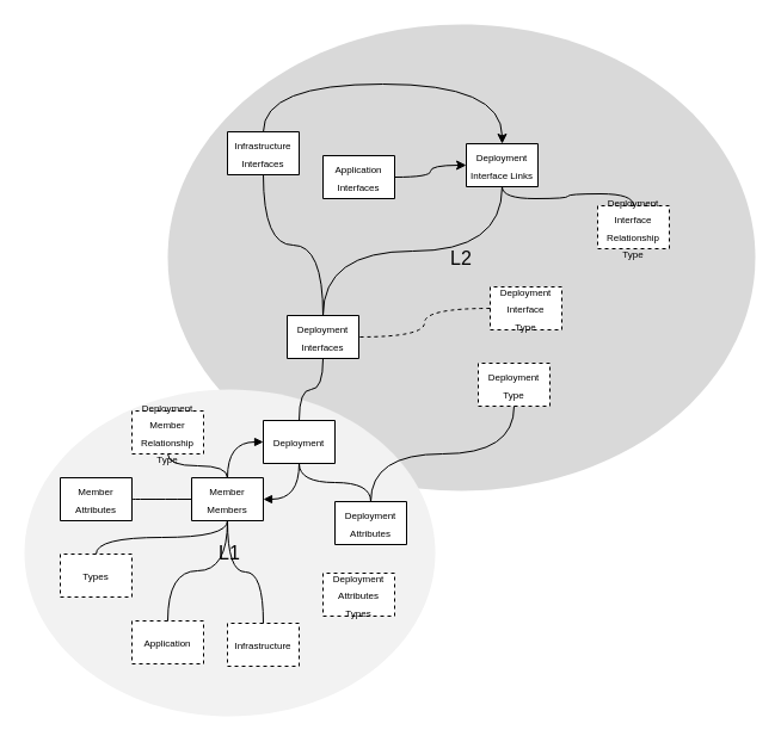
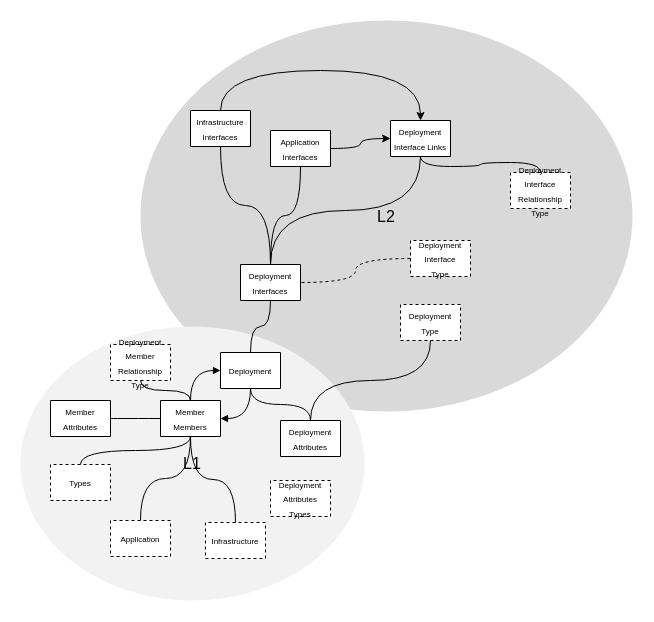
  <mxCell id="0" />
  <mxCell id="1" parent="0" />
  <mxCell id="2" value="&lt;font style=&quot;font-size:16px;font-family:Arial;color:#000000;direction:ltr;letter-spacing:0px;line-height:120%;opacity:1&quot;&gt;L2&lt;br/&gt;&lt;/font&gt;" style="verticalAlign=middle;align=center;vsdxID=14;fillColor=#d9d9d9;gradientColor=none;shape=stencil(vVHLDsIgEPwajiQI6RfU+h8bu22JCGRB2/69kG1iazx58DazM/vIjjBtmiCi0CplCjecbZ8nYc5Ca+snJJsLEqYTph0C4Ujh4XvmEaqzont41gkL96naodXKrGF6YSfQtUi0OXXDVlqPfJNP6usotUhYbJIUMmQb/GGrAxpRljVycDBuc1hKM2LclX8/7H9nFfB+82Cd45T2+mcspcSRmu4F);strokeColor=none;labelBackgroundColor=none;rounded=0;html=1;whiteSpace=wrap;" parent="1" vertex="1"><mxGeometry x="140" y="20" width="492" height="391" as="geometry" /></mxCell>
  <mxCell id="3" value="&lt;font style=&quot;font-size:16px;font-family:Arial;color:#000000;direction:ltr;letter-spacing:0px;line-height:120%;opacity:1&quot;&gt;L1&lt;br/&gt;&lt;/font&gt;" style="verticalAlign=middle;align=center;vsdxID=15;fillColor=#f2f2f2;gradientColor=none;shape=stencil(vVHLDsIgEPwajiQI6RfU+h8bu22JCGRB2/69kG1iazx58DazM/vIjjBtmiCi0CplCjecbZ8nYc5Ca+snJJsLEqYTph0C4Ujh4XvmEaqzont41gkL96naodXKrGF6YSfQtUi0OXXDVlqPfJNP6usotUhYbJIUMmQb/GGrAxpRljVycDBuc1hKM2LclX8/7H9nFfB+82Cd45T2+mcspcSRmu4F);strokeColor=none;labelBackgroundColor=none;rounded=0;html=1;whiteSpace=wrap;" parent="1" vertex="1"><mxGeometry x="20" y="326" width="344" height="274" as="geometry" /></mxCell>
  <mxCell id="4" value="&lt;font style=&quot;font-size:8px;font-family:Arial;color:#000000;direction:ltr;letter-spacing:0px;line-height:120%;opacity:1&quot;&gt;Deployment&lt;br/&gt;&lt;/font&gt;" style="verticalAlign=middle;align=center;vsdxID=1;fillColor=#FFFFFF;gradientColor=none;shape=stencil(nZBLDoAgDERP0z3SIyjew0SURgSD+Lu9kMZoXLhwN9O+tukAlrNpJg1SzDH4QW/URgNYgZTkjA4UkwJUgGXng+6DX1zLfmoymdXo17xh5zmRJ6Q42BWCfc2oJfdAr+Yv+AP9Cb7OJ3H/2JG1HNGz/84klThPVCc=);strokeColor=#000000;spacingTop=-1;spacingBottom=-1;spacingLeft=-1;spacingRight=-1;labelBackgroundColor=none;rounded=0;html=1;whiteSpace=wrap;" parent="1" vertex="1"><mxGeometry x="220" y="352" width="60" height="36" as="geometry" /></mxCell>
  <mxCell id="5" value="&lt;font style=&quot;font-size:8px;font-family:Arial;color:#000000;direction:ltr;letter-spacing:0px;line-height:120%;opacity:1&quot;&gt;Deployment Interfaces&lt;br/&gt;&lt;/font&gt;" style="verticalAlign=middle;align=center;vsdxID=3;fillColor=#FFFFFF;gradientColor=none;shape=stencil(nZBLDoAgDERP0z3SIyjew0SURgSD+Lu9kMZoXLhwN9O+tukAlrNpJg1SzDH4QW/URgNYgZTkjA4UkwJUgGXng+6DX1zLfmoymdXo17xh5zmRJ6Q42BWCfc2oJfdAr+Yv+AP9Cb7OJ3H/2JG1HNGz/84klThPVCc=);strokeColor=#000000;spacingTop=-1;spacingBottom=-1;spacingLeft=-1;spacingRight=-1;labelBackgroundColor=none;rounded=0;html=1;whiteSpace=wrap;" parent="1" vertex="1"><mxGeometry x="240" y="264" width="60" height="36" as="geometry" /></mxCell>
  <mxCell id="6" value="&lt;font style=&quot;font-size:8px;font-family:Arial;color:#000000;direction:ltr;letter-spacing:0px;line-height:120%;opacity:1&quot;&gt;Deployment Interface Links&lt;br/&gt;&lt;/font&gt;" style="verticalAlign=middle;align=center;vsdxID=4;fillColor=#FFFFFF;gradientColor=none;shape=stencil(nZBLDoAgDERP0z3SIyjew0SURgSD+Lu9kMZoXLhwN9O+tukAlrNpJg1SzDH4QW/URgNYgZTkjA4UkwJUgGXng+6DX1zLfmoymdXo17xh5zmRJ6Q42BWCfc2oJfdAr+Yv+AP9Cb7OJ3H/2JG1HNGz/84klThPVCc=);strokeColor=#000000;spacingTop=-1;spacingBottom=-1;spacingLeft=-1;spacingRight=-1;labelBackgroundColor=none;rounded=0;html=1;whiteSpace=wrap;" parent="1" vertex="1"><mxGeometry x="390" y="120" width="60" height="36" as="geometry" /></mxCell>
  <mxCell id="7" value="&lt;font style=&quot;font-size:8px;font-family:Arial;color:#000000;direction:ltr;letter-spacing:0px;line-height:120%;opacity:1&quot;&gt;Deployment&lt;br/&gt;Type&lt;br/&gt;&lt;/font&gt;" style="verticalAlign=middle;align=center;vsdxID=8;fillColor=#FFFFFF;gradientColor=none;shape=stencil(nZBLDoAgDERP0z3SIyjew0SURgSD+Lu9kMZoXLhwN9O+tukAlrNpJg1SzDH4QW/URgNYgZTkjA4UkwJUgGXng+6DX1zLfmoymdXo17xh5zmRJ6Q42BWCfc2oJfdAr+Yv+AP9Cb7OJ3H/2JG1HNGz/84klThPVCc=);dashed=1;strokeColor=#000000;spacingTop=-1;spacingBottom=-1;spacingLeft=-1;spacingRight=-1;labelBackgroundColor=none;rounded=0;html=1;whiteSpace=wrap;" parent="1" vertex="1"><mxGeometry x="400" y="304" width="60" height="36" as="geometry" /></mxCell>
  <mxCell id="8" value="&lt;font style=&quot;font-size:8px;font-family:Arial;color:#000000;direction:ltr;letter-spacing:0px;line-height:120%;opacity:1&quot;&gt;Deployment&lt;br/&gt;Interface&lt;br/&gt;Type&lt;br/&gt;&lt;/font&gt;" style="verticalAlign=middle;align=center;vsdxID=9;fillColor=#FFFFFF;gradientColor=none;shape=stencil(nZBLDoAgDERP0z3SIyjew0SURgSD+Lu9kMZoXLhwN9O+tukAlrNpJg1SzDH4QW/URgNYgZTkjA4UkwJUgGXng+6DX1zLfmoymdXo17xh5zmRJ6Q42BWCfc2oJfdAr+Yv+AP9Cb7OJ3H/2JG1HNGz/84klThPVCc=);dashed=1;strokeColor=#000000;spacingTop=-1;spacingBottom=-1;spacingLeft=-1;spacingRight=-1;labelBackgroundColor=none;rounded=0;html=1;whiteSpace=wrap;" parent="1" vertex="1"><mxGeometry x="410" y="240" width="60" height="36" as="geometry" /></mxCell>
- <mxCell id="9" value="&lt;font style=&quot;font-size:8px;font-family:Arial;color:#000000;direction:ltr;letter-spacing:0px;line-height:120%;opacity:1&quot;&gt;Deployment&lt;br/&gt;Interface&lt;br/&gt;Relationship&lt;br/&gt;Type&lt;br/&gt;&lt;/font&gt;" style="verticalAlign=middle;align=center;vsdxID=10;fillColor=#FFFFFF;gradientColor=none;shape=stencil(nZBLDoAgDERP0z3SIyjew0SURgSD+Lu9kMZoXLhwN9O+tukAlrNpJg1SzDH4QW/URgNYgZTkjA4UkwJUgGXng+6DX1zLfmoymdXo17xh5zmRJ6Q42BWCfc2oJfdAr+Yv+AP9Cb7OJ3H/2JG1HNGz/84klThPVCc=);dashed=1;strokeColor=#000000;spacingTop=-1;spacingBottom=-1;spacingLeft=-1;spacingRight=-1;labelBackgroundColor=none;rounded=0;html=1;whiteSpace=wrap;" parent="1" vertex="1"><mxGeometry x="500" y="172" width="60" height="36" as="geometry" /></mxCell>
+ <mxCell id="9" value="&lt;font style=&quot;font-size:8px;font-family:Arial;color:#000000;direction:ltr;letter-spacing:0px;line-height:120%;opacity:1&quot;&gt;Deployment&lt;br/&gt;Interface&lt;br/&gt;Relationship&lt;br/&gt;Type&lt;br/&gt;&lt;/font&gt;" style="verticalAlign=middle;align=center;vsdxID=10;fillColor=#FFFFFF;gradientColor=none;shape=stencil(nZBLDoAgDERP0z3SIyjew0SURgSD+Lu9kMZoXLhwN9O+tukAlrNpJg1SzDH4QW/URgNYgZTkjA4UkwJUgGXng+6DX1zLfmoymdXo17xh5zmRJ6Q42BWCfc2oJfdAr+Yv+AP9Cb7OJ3H/2JG1HNGz/84klThPVCc=);dashed=1;strokeColor=#000000;spacingTop=-1;spacingBottom=-1;spacingLeft=-1;spacingRight=-1;labelBackgroundColor=none;rounded=0;html=1;whiteSpace=wrap;" parent="1" vertex="1"><mxGeometry x="510" y="172" width="60" height="36" as="geometry" /></mxCell>
  <mxCell id="10" value="&lt;font style=&quot;font-size:8px;font-family:Arial;color:#000000;direction:ltr;letter-spacing:0px;line-height:120%;opacity:1&quot;&gt;Deployment&lt;br/&gt;Attributes&lt;br/&gt;Types&lt;br/&gt;&lt;/font&gt;" style="verticalAlign=middle;align=center;vsdxID=16;fillColor=#FFFFFF;gradientColor=none;shape=stencil(nZBLDoAgDERP0z3SIyjew0SURgSD+Lu9kMZoXLhwN9O+tukAlrNpJg1SzDH4QW/URgNYgZTkjA4UkwJUgGXng+6DX1zLfmoymdXo17xh5zmRJ6Q42BWCfc2oJfdAr+Yv+AP9Cb7OJ3H/2JG1HNGz/84klThPVCc=);dashed=1;strokeColor=#000000;spacingTop=-1;spacingBottom=-1;spacingLeft=-1;spacingRight=-1;labelBackgroundColor=none;rounded=0;html=1;whiteSpace=wrap;" parent="1" vertex="1"><mxGeometry x="270" y="480" width="60" height="36" as="geometry" /></mxCell>
  <mxCell id="11" value="&lt;font style=&quot;font-size:8px;font-family:Arial;color:#000000;direction:ltr;letter-spacing:0px;line-height:120%;opacity:1&quot;&gt;Deployment Attributes&lt;br/&gt;&lt;/font&gt;" style="verticalAlign=middle;align=center;vsdxID=17;fillColor=#FFFFFF;gradientColor=none;shape=stencil(nZBLDoAgDERP0z3SIyjew0SURgSD+Lu9kMZoXLhwN9O+tukAlrNpJg1SzDH4QW/URgNYgZTkjA4UkwJUgGXng+6DX1zLfmoymdXo17xh5zmRJ6Q42BWCfc2oJfdAr+Yv+AP9Cb7OJ3H/2JG1HNGz/84klThPVCc=);strokeColor=#000000;spacingTop=-1;spacingBottom=-1;spacingLeft=-1;spacingRight=-1;labelBackgroundColor=none;rounded=0;html=1;whiteSpace=wrap;" parent="1" vertex="1"><mxGeometry x="280" y="420" width="60" height="36" as="geometry" /></mxCell>
  <mxCell id="12" value="&lt;font style=&quot;font-size:8px;font-family:Arial;color:#000000;direction:ltr;letter-spacing:0px;line-height:120%;opacity:1&quot;&gt;Application&lt;br/&gt;&lt;/font&gt;" style="verticalAlign=middle;align=center;vsdxID=22;fillColor=#FFFFFF;gradientColor=none;shape=stencil(nZBLDoAgDERP0z3SIyjew0SURgSD+Lu9kMZoXLhwN9O+tukAlrNpJg1SzDH4QW/URgNYgZTkjA4UkwJUgGXng+6DX1zLfmoymdXo17xh5zmRJ6Q42BWCfc2oJfdAr+Yv+AP9Cb7OJ3H/2JG1HNGz/84klThPVCc=);dashed=1;strokeColor=#000000;spacingTop=-1;spacingBottom=-1;spacingLeft=-1;spacingRight=-1;labelBackgroundColor=none;rounded=0;html=1;whiteSpace=wrap;" parent="1" vertex="1"><mxGeometry x="110" y="520" width="60" height="36" as="geometry" /></mxCell>
- <mxCell id="13" value="&lt;font style=&quot;font-size:8px;font-family:Arial;color:#000000;direction:ltr;letter-spacing:0px;line-height:120%;opacity:1&quot;&gt;Infrastructure&lt;br/&gt;&lt;/font&gt;" style="verticalAlign=middle;align=center;vsdxID=23;fillColor=#FFFFFF;gradientColor=none;shape=stencil(nZBLDoAgDERP0z3SIyjew0SURgSD+Lu9kMZoXLhwN9O+tukAlrNpJg1SzDH4QW/URgNYgZTkjA4UkwJUgGXng+6DX1zLfmoymdXo17xh5zmRJ6Q42BWCfc2oJfdAr+Yv+AP9Cb7OJ3H/2JG1HNGz/84klThPVCc=);dashed=1;strokeColor=#000000;spacingTop=-1;spacingBottom=-1;spacingLeft=-1;spacingRight=-1;labelBackgroundColor=none;rounded=0;html=1;whiteSpace=wrap;" parent="1" vertex="1"><mxGeometry x="190" y="522" width="60" height="36" as="geometry" /></mxCell>
+ <mxCell id="13" value="&lt;font style=&quot;font-size:8px;font-family:Arial;color:#000000;direction:ltr;letter-spacing:0px;line-height:120%;opacity:1&quot;&gt;Infrastructure&lt;br/&gt;&lt;/font&gt;" style="verticalAlign=middle;align=center;vsdxID=23;fillColor=#FFFFFF;gradientColor=none;shape=stencil(nZBLDoAgDERP0z3SIyjew0SURgSD+Lu9kMZoXLhwN9O+tukAlrNpJg1SzDH4QW/URgNYgZTkjA4UkwJUgGXng+6DX1zLfmoymdXo17xh5zmRJ6Q42BWCfc2oJfdAr+Yv+AP9Cb7OJ3H/2JG1HNGz/84klThPVCc=);dashed=1;strokeColor=#000000;spacingTop=-1;spacingBottom=-1;spacingLeft=-1;spacingRight=-1;labelBackgroundColor=none;rounded=0;html=1;whiteSpace=wrap;" parent="1" vertex="1"><mxGeometry x="205" y="522" width="60" height="36" as="geometry" /></mxCell>
  <mxCell id="14" value="&lt;font style=&quot;font-size:8px;font-family:Arial;color:#000000;direction:ltr;letter-spacing:0px;line-height:120%;opacity:1&quot;&gt;Member Attributes&lt;br/&gt;&lt;/font&gt;" style="verticalAlign=middle;align=center;vsdxID=28;fillColor=#FFFFFF;gradientColor=none;shape=stencil(nZBLDoAgDERP0z3SIyjew0SURgSD+Lu9kMZoXLhwN9O+tukAlrNpJg1SzDH4QW/URgNYgZTkjA4UkwJUgGXng+6DX1zLfmoymdXo17xh5zmRJ6Q42BWCfc2oJfdAr+Yv+AP9Cb7OJ3H/2JG1HNGz/84klThPVCc=);strokeColor=#000000;spacingTop=-1;spacingBottom=-1;spacingLeft=-1;spacingRight=-1;labelBackgroundColor=none;rounded=0;html=1;whiteSpace=wrap;" parent="1" vertex="1"><mxGeometry x="50" y="400" width="60" height="36" as="geometry" /></mxCell>
  <mxCell id="15" style="edgeStyle=orthogonalEdgeStyle;rounded=0;orthogonalLoop=1;jettySize=auto;html=1;curved=1;" edge="1" parent="1" source="16" target="6"><mxGeometry relative="1" as="geometry"><Array as="points"><mxPoint x="220" y="70" /><mxPoint x="420" y="70" /></Array></mxGeometry></mxCell>
  <mxCell id="16" value="&lt;font style=&quot;font-size:8px;font-family:Arial;color:#000000;direction:ltr;letter-spacing:0px;line-height:120%;opacity:1&quot;&gt;Infrastructure Interfaces&lt;br/&gt;&lt;/font&gt;" style="verticalAlign=middle;align=center;vsdxID=32;fillColor=#FFFFFF;gradientColor=none;shape=stencil(nZBLDoAgDERP0z3SIyjew0SURgSD+Lu9kMZoXLhwN9O+tukAlrNpJg1SzDH4QW/URgNYgZTkjA4UkwJUgGXng+6DX1zLfmoymdXo17xh5zmRJ6Q42BWCfc2oJfdAr+Yv+AP9Cb7OJ3H/2JG1HNGz/84klThPVCc=);strokeColor=#000000;spacingTop=-1;spacingBottom=-1;spacingLeft=-1;spacingRight=-1;labelBackgroundColor=none;rounded=0;html=1;whiteSpace=wrap;" parent="1" vertex="1"><mxGeometry x="190" y="110" width="60" height="36" as="geometry" /></mxCell>
  <mxCell id="17" style="edgeStyle=orthogonalEdgeStyle;curved=1;rounded=0;orthogonalLoop=1;jettySize=auto;html=1;" edge="1" parent="1" source="18" target="6"><mxGeometry relative="1" as="geometry" /></mxCell>
  <mxCell id="18" value="&lt;font style=&quot;font-size:8px;font-family:Arial;color:#000000;direction:ltr;letter-spacing:0px;line-height:120%;opacity:1&quot;&gt;Application Interfaces&lt;br/&gt;&lt;/font&gt;" style="verticalAlign=middle;align=center;vsdxID=33;fillColor=#FFFFFF;gradientColor=none;shape=stencil(nZBLDoAgDERP0z3SIyjew0SURgSD+Lu9kMZoXLhwN9O+tukAlrNpJg1SzDH4QW/URgNYgZTkjA4UkwJUgGXng+6DX1zLfmoymdXo17xh5zmRJ6Q42BWCfc2oJfdAr+Yv+AP9Cb7OJ3H/2JG1HNGz/84klThPVCc=);strokeColor=#000000;spacingTop=-1;spacingBottom=-1;spacingLeft=-1;spacingRight=-1;labelBackgroundColor=none;rounded=0;html=1;whiteSpace=wrap;" parent="1" vertex="1"><mxGeometry x="270" y="130" width="60" height="36" as="geometry" /></mxCell>
  <mxCell id="19" value="&lt;font style=&quot;font-size:8px;font-family:Arial;color:#000000;direction:ltr;letter-spacing:0px;line-height:120%;opacity:1&quot;&gt;Member Members&lt;br/&gt;&lt;/font&gt;" style="verticalAlign=middle;align=center;vsdxID=36;fillColor=#FFFFFF;gradientColor=none;shape=stencil(nZBLDoAgDERP0z3SIyjew0SURgSD+Lu9kMZoXLhwN9O+tukAlrNpJg1SzDH4QW/URgNYgZTkjA4UkwJUgGXng+6DX1zLfmoymdXo17xh5zmRJ6Q42BWCfc2oJfdAr+Yv+AP9Cb7OJ3H/2JG1HNGz/84klThPVCc=);strokeColor=#000000;spacingTop=-1;spacingBottom=-1;spacingLeft=-1;spacingRight=-1;labelBackgroundColor=none;rounded=0;html=1;whiteSpace=wrap;" parent="1" vertex="1"><mxGeometry x="160" y="400" width="60" height="36" as="geometry" /></mxCell>
  <mxCell id="20" value="&lt;font style=&quot;font-size:8px;font-family:Arial;color:#000000;direction:ltr;letter-spacing:0px;line-height:120%;opacity:1&quot;&gt;Types&lt;br/&gt;&lt;/font&gt;" style="verticalAlign=middle;align=center;vsdxID=2;fillColor=#FFFFFF;gradientColor=none;shape=stencil(nZBLDoAgDERP0z3SIyjew0SURgSD+Lu9kMZoXLhwN9O+tukAlrNpJg1SzDH4QW/URgNYgZTkjA4UkwJUgGXng+6DX1zLfmoymdXo17xh5zmRJ6Q42BWCfc2oJfdAr+Yv+AP9Cb7OJ3H/2JG1HNGz/84klThPVCc=);dashed=1;strokeColor=#000000;spacingTop=-1;spacingBottom=-1;spacingLeft=-1;spacingRight=-1;labelBackgroundColor=none;rounded=0;html=1;whiteSpace=wrap;" parent="1" vertex="1"><mxGeometry x="50" y="464" width="60" height="36" as="geometry" /></mxCell>
  <mxCell id="21" value="&lt;font style=&quot;font-size:8px;font-family:Arial;color:#000000;direction:ltr;letter-spacing:0px;line-height:120%;opacity:1&quot;&gt;Deployment Member Relationship Type&lt;br/&gt;&lt;/font&gt;" style="verticalAlign=middle;align=center;vsdxID=25;fillColor=#FFFFFF;gradientColor=none;shape=stencil(nZBLDoAgDERP0z3SIyjew0SURgSD+Lu9kMZoXLhwN9O+tukAlrNpJg1SzDH4QW/URgNYgZTkjA4UkwJUgGXng+6DX1zLfmoymdXo17xh5zmRJ6Q42BWCfc2oJfdAr+Yv+AP9Cb7OJ3H/2JG1HNGz/84klThPVCc=);dashed=1;strokeColor=#000000;spacingTop=-1;spacingBottom=-1;spacingLeft=-1;spacingRight=-1;labelBackgroundColor=none;rounded=0;html=1;whiteSpace=wrap;" parent="1" vertex="1"><mxGeometry x="110" y="344" width="60" height="36" as="geometry" /></mxCell>
  <mxCell id="22" style="vsdxID=31;edgeStyle=orthogonalEdgeStyle;startArrow=none;endArrow=block;startSize=5;endSize=5;strokeColor=#000000;spacingTop=0;spacingBottom=0;spacingLeft=0;spacingRight=0;verticalAlign=middle;html=1;labelBackgroundColor=#ffffff;rounded=0;exitX=0.5;exitY=0;exitDx=0;exitDy=0;exitPerimeter=0;entryX=0;entryY=0.5;entryDx=0;entryDy=0;entryPerimeter=0;curved=1;" parent="1" source="19" target="4" edge="1"><mxGeometry relative="1" as="geometry" /></mxCell>
  <mxCell id="23" style="vsdxID=24;edgeStyle=orthogonalEdgeStyle;startArrow=none;endArrow=block;startSize=5;endSize=5;strokeColor=#000000;spacingTop=0;spacingBottom=0;spacingLeft=0;spacingRight=0;verticalAlign=middle;html=1;labelBackgroundColor=#ffffff;rounded=0;exitX=0.5;exitY=1;exitDx=0;exitDy=0;exitPerimeter=0;entryX=1;entryY=0.5;entryDx=0;entryDy=0;entryPerimeter=0;curved=1;" parent="1" source="4" target="19" edge="1"><mxGeometry relative="1" as="geometry" /></mxCell>
  <mxCell id="24" style="vsdxID=13;edgeStyle=orthogonalEdgeStyle;startArrow=none;endArrow=none;startSize=5;endSize=5;strokeColor=#000000;spacingTop=0;spacingBottom=0;spacingLeft=0;spacingRight=0;verticalAlign=middle;html=1;labelBackgroundColor=#ffffff;rounded=0;exitX=0.5;exitY=1;exitDx=0;exitDy=0;exitPerimeter=0;curved=1;" parent="1" source="7" target="11" edge="1"><mxGeometry relative="1" as="geometry" /></mxCell>
  <mxCell id="25" style="vsdxID=12;edgeStyle=orthogonalEdgeStyle;startArrow=none;endArrow=none;startSize=5;endSize=5;strokeColor=#000000;spacingTop=0;spacingBottom=0;spacingLeft=0;spacingRight=0;verticalAlign=middle;html=1;labelBackgroundColor=#ffffff;rounded=0;exitX=0;exitY=0.5;exitDx=0;exitDy=0;exitPerimeter=0;entryX=1;entryY=0.5;entryDx=0;entryDy=0;entryPerimeter=0;curved=1;dashed=1;" parent="1" source="8" target="5" edge="1"><mxGeometry relative="1" as="geometry" /></mxCell>
  <mxCell id="26" style="vsdxID=5;edgeStyle=orthogonalEdgeStyle;startArrow=none;endArrow=none;startSize=5;endSize=5;strokeColor=#000000;spacingTop=0;spacingBottom=0;spacingLeft=0;spacingRight=0;verticalAlign=middle;html=1;labelBackgroundColor=#ffffff;rounded=0;exitX=0.5;exitY=0;exitDx=0;exitDy=0;exitPerimeter=0;entryX=0.5;entryY=1;entryDx=0;entryDy=0;entryPerimeter=0;curved=1;" parent="1" source="4" target="5" edge="1"><mxGeometry relative="1" as="geometry" /></mxCell>
  <mxCell id="27" style="vsdxID=6;edgeStyle=orthogonalEdgeStyle;startArrow=none;endArrow=none;startSize=5;endSize=5;strokeColor=#000000;spacingTop=0;spacingBottom=0;spacingLeft=0;spacingRight=0;verticalAlign=middle;html=1;labelBackgroundColor=#ffffff;rounded=0;exitX=0.5;exitY=0;exitDx=0;exitDy=0;exitPerimeter=0;entryX=0.5;entryY=1;entryDx=0;entryDy=0;entryPerimeter=0;curved=1;" parent="1" source="20" target="19" edge="1"><mxGeometry relative="1" as="geometry" /></mxCell>
  <mxCell id="28" style="vsdxID=7;edgeStyle=orthogonalEdgeStyle;startArrow=none;endArrow=none;startSize=5;endSize=5;strokeColor=#000000;spacingTop=0;spacingBottom=0;spacingLeft=0;spacingRight=0;verticalAlign=middle;html=1;labelBackgroundColor=#ffffff;rounded=0;exitX=0.5;exitY=0;exitDx=0;exitDy=0;exitPerimeter=0;entryX=0.5;entryY=1;entryDx=0;entryDy=0;entryPerimeter=0;curved=1;" parent="1" source="5" target="6" edge="1"><mxGeometry relative="1" as="geometry" /></mxCell>
  <mxCell id="29" style="vsdxID=11;edgeStyle=orthogonalEdgeStyle;startArrow=none;endArrow=none;startSize=5;endSize=5;strokeColor=#000000;spacingTop=0;spacingBottom=0;spacingLeft=0;spacingRight=0;verticalAlign=middle;html=1;labelBackgroundColor=#ffffff;rounded=0;exitX=0.5;exitY=0;exitDx=0;exitDy=0;exitPerimeter=0;entryX=0.5;entryY=1;entryDx=0;entryDy=0;entryPerimeter=0;curved=1;" parent="1" source="9" target="6" edge="1"><mxGeometry relative="1" as="geometry" /></mxCell>
+ <mxCell id="30" style="vsdxID=35;edgeStyle=orthogonalEdgeStyle;startArrow=none;endArrow=none;startSize=5;endSize=5;strokeColor=#000000;spacingTop=0;spacingBottom=0;spacingLeft=0;spacingRight=0;verticalAlign=middle;html=1;labelBackgroundColor=#ffffff;rounded=0;exitX=0.5;exitY=1;exitDx=0;exitDy=0;exitPerimeter=0;entryX=0.5;entryY=0;entryDx=0;entryDy=0;entryPerimeter=0;curved=1;" parent="1" source="18" target="5" edge="1"><mxGeometry relative="1" as="geometry" /></mxCell>
  <mxCell id="31" style="vsdxID=34;edgeStyle=orthogonalEdgeStyle;startArrow=none;endArrow=none;startSize=5;endSize=5;strokeColor=#000000;spacingTop=0;spacingBottom=0;spacingLeft=0;spacingRight=0;verticalAlign=middle;html=1;labelBackgroundColor=#ffffff;rounded=0;exitX=0.5;exitY=1;exitDx=0;exitDy=0;exitPerimeter=0;entryX=0.5;entryY=0;entryDx=0;entryDy=0;entryPerimeter=0;curved=1;" parent="1" source="16" target="5" edge="1"><mxGeometry relative="1" as="geometry" /></mxCell>
  <mxCell id="32" style="vsdxID=27;edgeStyle=orthogonalEdgeStyle;startArrow=none;endArrow=none;startSize=5;endSize=5;strokeColor=#000000;spacingTop=0;spacingBottom=0;spacingLeft=0;spacingRight=0;verticalAlign=middle;html=1;labelBackgroundColor=#ffffff;rounded=0;exitX=0.5;exitY=0;exitDx=0;exitDy=0;exitPerimeter=0;entryX=0.5;entryY=1;entryDx=0;entryDy=0;entryPerimeter=0;curved=1;" parent="1" source="12" target="19" edge="1"><mxGeometry relative="1" as="geometry" /></mxCell>
  <mxCell id="33" style="vsdxID=26;edgeStyle=orthogonalEdgeStyle;startArrow=none;endArrow=none;startSize=5;endSize=5;strokeColor=#000000;spacingTop=0;spacingBottom=0;spacingLeft=0;spacingRight=0;verticalAlign=middle;html=1;labelBackgroundColor=#ffffff;rounded=0;exitX=0.5;exitY=1;exitDx=0;exitDy=0;exitPerimeter=0;entryX=0.5;entryY=0;entryDx=0;entryDy=0;entryPerimeter=0;curved=1;" parent="1" source="21" target="19" edge="1"><mxGeometry relative="1" as="geometry" /></mxCell>
  <mxCell id="34" style="vsdxID=21;edgeStyle=orthogonalEdgeStyle;startArrow=none;endArrow=none;startSize=5;endSize=5;strokeColor=#000000;spacingTop=0;spacingBottom=0;spacingLeft=0;spacingRight=0;verticalAlign=middle;html=1;labelBackgroundColor=#ffffff;rounded=0;exitX=1;exitY=0.5;exitDx=0;exitDy=0;exitPerimeter=0;entryX=0;entryY=0.5;entryDx=0;entryDy=0;entryPerimeter=0;curved=1;" parent="1" source="14" target="19" edge="1"><mxGeometry relative="1" as="geometry" /></mxCell>
  <mxCell id="35" style="vsdxID=20;edgeStyle=orthogonalEdgeStyle;startArrow=none;endArrow=none;startSize=5;endSize=5;strokeColor=#000000;spacingTop=0;spacingBottom=0;spacingLeft=0;spacingRight=0;verticalAlign=middle;html=1;labelBackgroundColor=#ffffff;rounded=0;exitX=0.5;exitY=0;exitDx=0;exitDy=0;exitPerimeter=0;entryX=0.5;entryY=1;entryDx=0;entryDy=0;entryPerimeter=0;curved=1;" parent="1" source="13" target="19" edge="1"><mxGeometry relative="1" as="geometry" /></mxCell>
  <mxCell id="36" style="vsdxID=18;edgeStyle=orthogonalEdgeStyle;startArrow=none;endArrow=none;startSize=5;endSize=5;strokeColor=#000000;spacingTop=0;spacingBottom=0;spacingLeft=0;spacingRight=0;verticalAlign=middle;html=1;labelBackgroundColor=#ffffff;rounded=0;exitX=0.5;exitY=0;exitDx=0;exitDy=0;exitPerimeter=0;entryX=0.5;entryY=1;entryDx=0;entryDy=0;entryPerimeter=0;curved=1;" parent="1" source="11" target="4" edge="1"><mxGeometry relative="1" as="geometry" /></mxCell>
